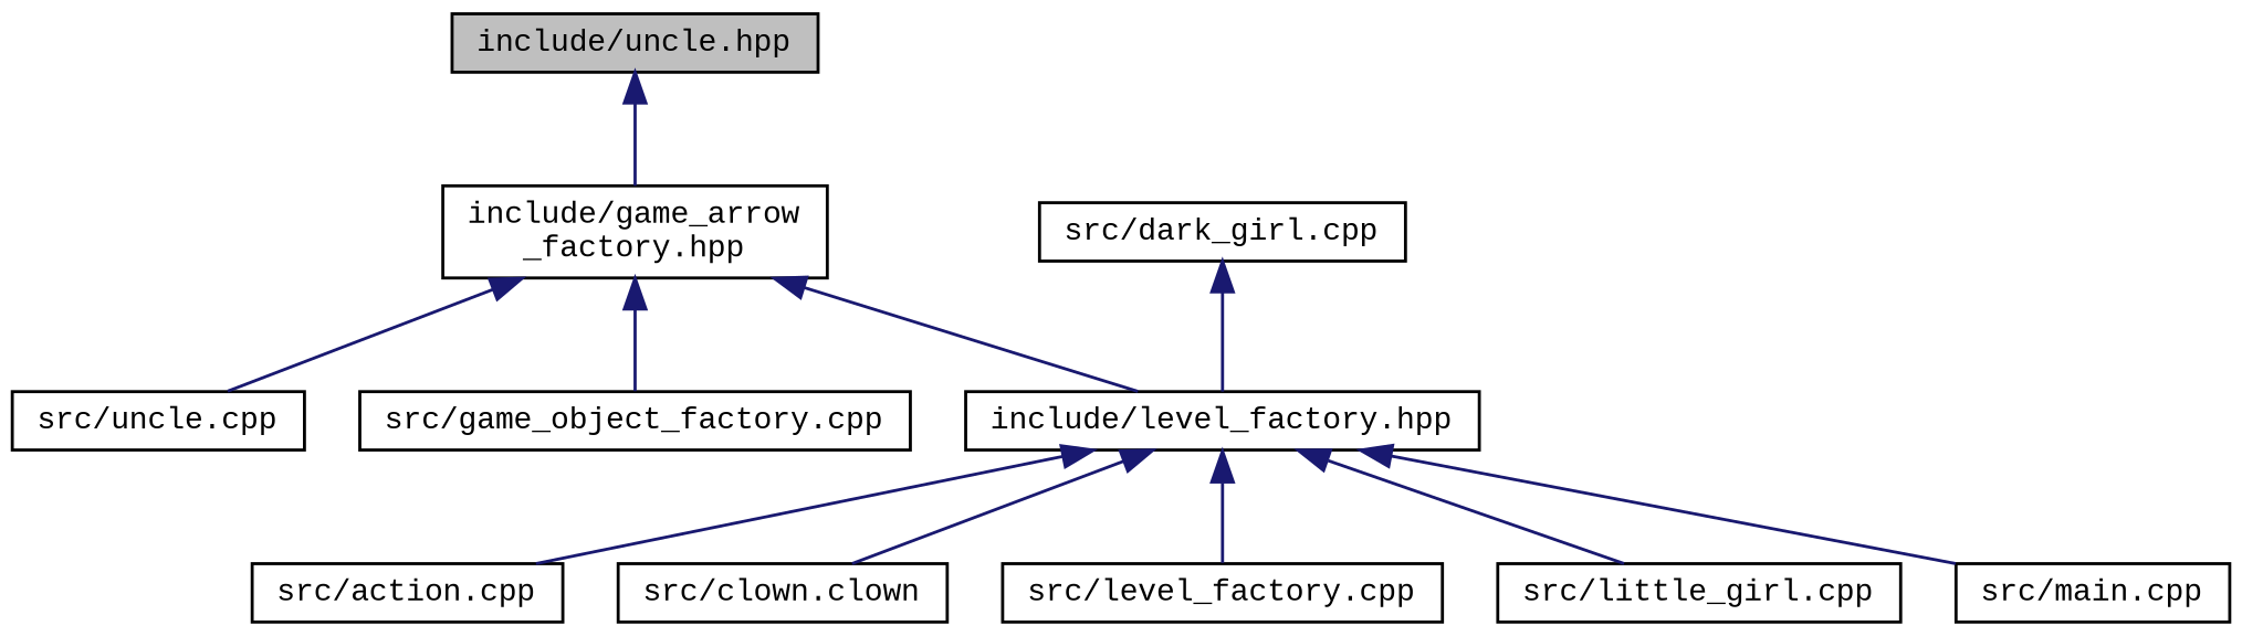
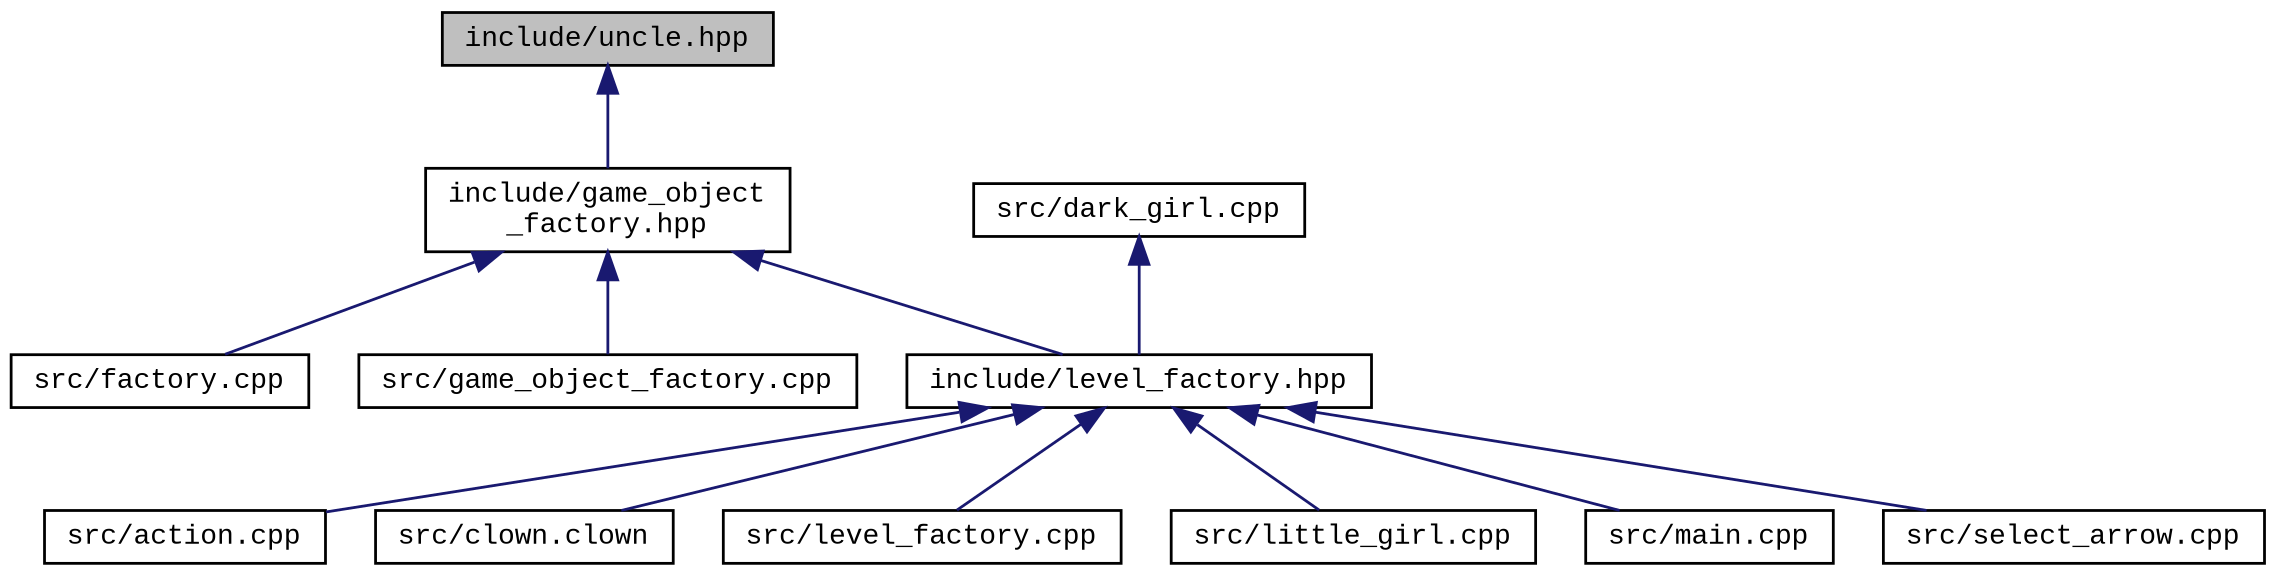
  digraph {
    fontname="Liberation Mono"
    node [color=black fillcolor=white fontname="Liberation Mono" fontsize=10 shape=record style=filled]
    edge [color=midnightblue dir=back fontname="Liberation Mono" fontsize=10 labelfontname=Helvetica labelfontsize=10 style=solid]
    n1 [fillcolor=grey75 fontcolor=black height=0.2 label="include/uncle.hpp" width=0.4]
-   n2 [height=0.2 label="include/game_arrow\l_factory.hpp" width=0.4]
-   n3 [height=0.2 label="src/uncle.cpp" width=0.4]
+   n2 [height=0.2 label="include/game_object\l_factory.hpp" width=0.4]
+   n3 [height=0.2 label="src/factory.cpp" width=0.4]
    n4 [height=0.2 label="include/level_factory.hpp" width=0.4]
    n5 [height=0.2 label="src/game_object_factory.cpp" width=0.4]
    n6 [height=0.2 label="src/action.cpp" width=0.4]
    n7 [height=0.2 label="src/clown.clown" width=0.4]
    n8 [height=0.2 label="src/level_factory.cpp" width=0.4]
    n9 [height=0.2 label="src/little_girl.cpp" width=0.4]
    n10 [height=0.2 label="src/main.cpp" width=0.4]
+   n11 [height=0.2 label="src/select_arrow.cpp" width=0.4]
    n12 [height=0.2 label="src/dark_girl.cpp" width=0.4]
    n1 -> n2
    n2 -> n3
    n2 -> n4
    n2 -> n5
    n4 -> n6
    n4 -> n7
    n4 -> n8
    n4 -> n9
    n4 -> n10
+   n4 -> n11
    n12 -> n4
  }
